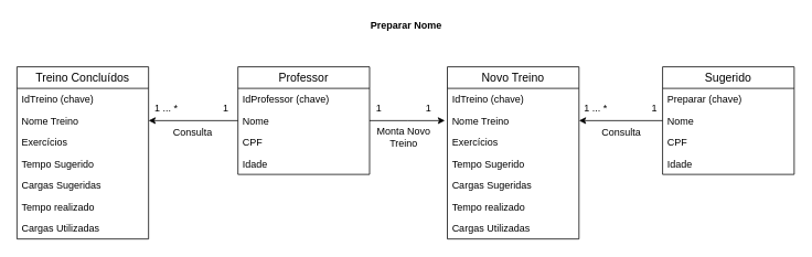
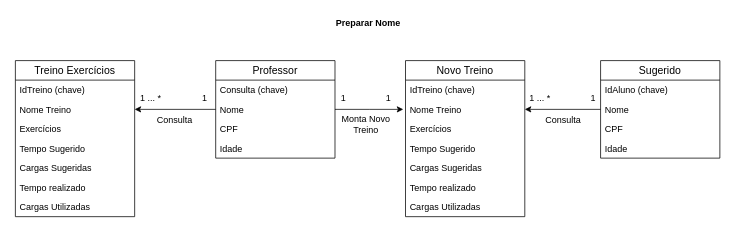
  <mxCell id="0" />
  <mxCell id="1" parent="0" />
  <mxCell id="2" style="edgeStyle=orthogonalEdgeStyle;rounded=0;orthogonalLoop=1;jettySize=auto;html=1;exitX=1;exitY=0.5;exitDx=0;exitDy=0;entryX=0;entryY=0.5;entryDx=0;entryDy=0;" edge="1" parent="1" source="17"><mxGeometry relative="1" as="geometry"><mxPoint x="537" y="145" as="targetPoint" /></mxGeometry></mxCell>
  <mxCell id="3" value="Monta Novo&lt;br&gt;Treino" style="text;html=1;align=center;verticalAlign=middle;resizable=0;points=[];autosize=1;" vertex="1" parent="1"><mxGeometry x="447" y="150" width="80" height="30" as="geometry" /></mxCell>
  <mxCell id="4" value="1" style="text;html=1;align=center;verticalAlign=middle;resizable=0;points=[];autosize=1;" vertex="1" parent="1"><mxGeometry x="447" y="120" width="20" height="20" as="geometry" /></mxCell>
  <mxCell id="5" value="1" style="text;html=1;align=center;verticalAlign=middle;resizable=0;points=[];autosize=1;" vertex="1" parent="1"><mxGeometry x="507" y="120" width="20" height="20" as="geometry" /></mxCell>
  <mxCell id="6" value="&lt;b&gt;Preparar Nome&lt;/b&gt;" style="text;html=1;align=center;verticalAlign=middle;resizable=0;points=[];autosize=1;" vertex="1" parent="1"><mxGeometry x="440" y="20" width="100" height="20" as="geometry" /></mxCell>
  <mxCell id="7" value="Consulta" style="text;html=1;align=center;verticalAlign=middle;resizable=0;points=[];autosize=1;" vertex="1" parent="1"><mxGeometry x="202" y="150" width="60" height="20" as="geometry" /></mxCell>
  <mxCell id="8" value="1 ... *" style="text;html=1;align=center;verticalAlign=middle;resizable=0;points=[];autosize=1;" vertex="1" parent="1"><mxGeometry x="180" y="120" width="40" height="20" as="geometry" /></mxCell>
  <mxCell id="9" style="edgeStyle=orthogonalEdgeStyle;rounded=0;orthogonalLoop=1;jettySize=auto;html=1;exitX=0;exitY=0.5;exitDx=0;exitDy=0;" edge="1" parent="1" source="17" target="22"><mxGeometry relative="1" as="geometry" /></mxCell>
  <mxCell id="10" value="1" style="text;html=1;align=center;verticalAlign=middle;resizable=0;points=[];autosize=1;" vertex="1" parent="1"><mxGeometry x="262" y="120" width="20" height="20" as="geometry" /></mxCell>
  <mxCell id="11" value="Consulta" style="text;html=1;align=center;verticalAlign=middle;resizable=0;points=[];autosize=1;" vertex="1" parent="1"><mxGeometry x="720" y="150" width="60" height="20" as="geometry" /></mxCell>
  <mxCell id="12" value="1 ... *" style="text;html=1;align=center;verticalAlign=middle;resizable=0;points=[];autosize=1;" vertex="1" parent="1"><mxGeometry x="699" y="120" width="40" height="20" as="geometry" /></mxCell>
  <mxCell id="13" value="1" style="text;html=1;align=center;verticalAlign=middle;resizable=0;points=[];autosize=1;" vertex="1" parent="1"><mxGeometry x="780" y="120" width="20" height="20" as="geometry" /></mxCell>
  <mxCell id="14" style="edgeStyle=orthogonalEdgeStyle;rounded=0;orthogonalLoop=1;jettySize=auto;html=1;exitX=0;exitY=0.5;exitDx=0;exitDy=0;entryX=1;entryY=0.5;entryDx=0;entryDy=0;" edge="1" parent="1" source="30" target="35"><mxGeometry relative="1" as="geometry" /></mxCell>
  <mxCell id="15" value="Professor" style="swimlane;fontStyle=0;childLayout=stackLayout;horizontal=1;startSize=26;horizontalStack=0;resizeParent=1;resizeParentMax=0;resizeLast=0;collapsible=1;marginBottom=0;align=center;fontSize=14;" vertex="1" parent="1"><mxGeometry x="287" y="80" width="159" height="130" as="geometry" /></mxCell>
- <mxCell id="16" value="IdProfessor (chave)" style="text;strokeColor=none;fillColor=none;spacingLeft=4;spacingRight=4;overflow=hidden;rotatable=0;points=[[0,0.5],[1,0.5]];portConstraint=eastwest;fontSize=12;" vertex="1" parent="15"><mxGeometry y="26" width="159" height="26" as="geometry" /></mxCell>
+ <mxCell id="16" value="Consulta (chave)" style="text;strokeColor=none;fillColor=none;spacingLeft=4;spacingRight=4;overflow=hidden;rotatable=0;points=[[0,0.5],[1,0.5]];portConstraint=eastwest;fontSize=12;" vertex="1" parent="15"><mxGeometry y="26" width="159" height="26" as="geometry" /></mxCell>
  <mxCell id="17" value="Nome" style="text;strokeColor=none;fillColor=none;spacingLeft=4;spacingRight=4;overflow=hidden;rotatable=0;points=[[0,0.5],[1,0.5]];portConstraint=eastwest;fontSize=12;" vertex="1" parent="15"><mxGeometry y="52" width="159" height="26" as="geometry" /></mxCell>
  <mxCell id="18" value="CPF" style="text;strokeColor=none;fillColor=none;spacingLeft=4;spacingRight=4;overflow=hidden;rotatable=0;points=[[0,0.5],[1,0.5]];portConstraint=eastwest;fontSize=12;" vertex="1" parent="15"><mxGeometry y="78" width="159" height="26" as="geometry" /></mxCell>
  <mxCell id="19" value="Idade" style="text;strokeColor=none;fillColor=none;spacingLeft=4;spacingRight=4;overflow=hidden;rotatable=0;points=[[0,0.5],[1,0.5]];portConstraint=eastwest;fontSize=12;" vertex="1" parent="15"><mxGeometry y="104" width="159" height="26" as="geometry" /></mxCell>
- <mxCell id="20" value="Treino Concluídos" style="swimlane;fontStyle=0;childLayout=stackLayout;horizontal=1;startSize=26;horizontalStack=0;resizeParent=1;resizeParentMax=0;resizeLast=0;collapsible=1;marginBottom=0;align=center;fontSize=14;" vertex="1" parent="1"><mxGeometry x="20" y="80" width="159" height="208" as="geometry" /></mxCell>
+ <mxCell id="20" value="Treino Exercícios" style="swimlane;fontStyle=0;childLayout=stackLayout;horizontal=1;startSize=26;horizontalStack=0;resizeParent=1;resizeParentMax=0;resizeLast=0;collapsible=1;marginBottom=0;align=center;fontSize=14;" vertex="1" parent="1"><mxGeometry x="20" y="80" width="159" height="208" as="geometry" /></mxCell>
  <mxCell id="21" value="IdTreino (chave)" style="text;strokeColor=none;fillColor=none;spacingLeft=4;spacingRight=4;overflow=hidden;rotatable=0;points=[[0,0.5],[1,0.5]];portConstraint=eastwest;fontSize=12;" vertex="1" parent="20"><mxGeometry y="26" width="159" height="26" as="geometry" /></mxCell>
  <mxCell id="22" value="Nome Treino" style="text;strokeColor=none;fillColor=none;spacingLeft=4;spacingRight=4;overflow=hidden;rotatable=0;points=[[0,0.5],[1,0.5]];portConstraint=eastwest;fontSize=12;" vertex="1" parent="20"><mxGeometry y="52" width="159" height="26" as="geometry" /></mxCell>
  <mxCell id="23" value="Exercícios" style="text;strokeColor=none;fillColor=none;spacingLeft=4;spacingRight=4;overflow=hidden;rotatable=0;points=[[0,0.5],[1,0.5]];portConstraint=eastwest;fontSize=12;" vertex="1" parent="20"><mxGeometry y="78" width="159" height="26" as="geometry" /></mxCell>
  <mxCell id="24" value="Tempo Sugerido" style="text;strokeColor=none;fillColor=none;spacingLeft=4;spacingRight=4;overflow=hidden;rotatable=0;points=[[0,0.5],[1,0.5]];portConstraint=eastwest;fontSize=12;" vertex="1" parent="20"><mxGeometry y="104" width="159" height="26" as="geometry" /></mxCell>
  <mxCell id="25" value="Cargas Sugeridas" style="text;strokeColor=none;fillColor=none;spacingLeft=4;spacingRight=4;overflow=hidden;rotatable=0;points=[[0,0.5],[1,0.5]];portConstraint=eastwest;fontSize=12;" vertex="1" parent="20"><mxGeometry y="130" width="159" height="26" as="geometry" /></mxCell>
  <mxCell id="26" value="Tempo realizado" style="text;strokeColor=none;fillColor=none;spacingLeft=4;spacingRight=4;overflow=hidden;rotatable=0;points=[[0,0.5],[1,0.5]];portConstraint=eastwest;fontSize=12;" vertex="1" parent="20"><mxGeometry y="156" width="159" height="26" as="geometry" /></mxCell>
  <mxCell id="27" value="Cargas Utilizadas" style="text;strokeColor=none;fillColor=none;spacingLeft=4;spacingRight=4;overflow=hidden;rotatable=0;points=[[0,0.5],[1,0.5]];portConstraint=eastwest;fontSize=12;" vertex="1" parent="20"><mxGeometry y="182" width="159" height="26" as="geometry" /></mxCell>
  <mxCell id="28" value="Sugerido" style="swimlane;fontStyle=0;childLayout=stackLayout;horizontal=1;startSize=26;horizontalStack=0;resizeParent=1;resizeParentMax=0;resizeLast=0;collapsible=1;marginBottom=0;align=center;fontSize=14;" vertex="1" parent="1"><mxGeometry x="800" y="80" width="159" height="130" as="geometry" /></mxCell>
- <mxCell id="29" value="Preparar (chave)" style="text;strokeColor=none;fillColor=none;spacingLeft=4;spacingRight=4;overflow=hidden;rotatable=0;points=[[0,0.5],[1,0.5]];portConstraint=eastwest;fontSize=12;" vertex="1" parent="28"><mxGeometry y="26" width="159" height="26" as="geometry" /></mxCell>
+ <mxCell id="29" value="IdAluno (chave)" style="text;strokeColor=none;fillColor=none;spacingLeft=4;spacingRight=4;overflow=hidden;rotatable=0;points=[[0,0.5],[1,0.5]];portConstraint=eastwest;fontSize=12;" vertex="1" parent="28"><mxGeometry y="26" width="159" height="26" as="geometry" /></mxCell>
  <mxCell id="30" value="Nome" style="text;strokeColor=none;fillColor=none;spacingLeft=4;spacingRight=4;overflow=hidden;rotatable=0;points=[[0,0.5],[1,0.5]];portConstraint=eastwest;fontSize=12;" vertex="1" parent="28"><mxGeometry y="52" width="159" height="26" as="geometry" /></mxCell>
  <mxCell id="31" value="CPF" style="text;strokeColor=none;fillColor=none;spacingLeft=4;spacingRight=4;overflow=hidden;rotatable=0;points=[[0,0.5],[1,0.5]];portConstraint=eastwest;fontSize=12;" vertex="1" parent="28"><mxGeometry y="78" width="159" height="26" as="geometry" /></mxCell>
  <mxCell id="32" value="Idade" style="text;strokeColor=none;fillColor=none;spacingLeft=4;spacingRight=4;overflow=hidden;rotatable=0;points=[[0,0.5],[1,0.5]];portConstraint=eastwest;fontSize=12;" vertex="1" parent="28"><mxGeometry y="104" width="159" height="26" as="geometry" /></mxCell>
  <mxCell id="33" value="Novo Treino" style="swimlane;fontStyle=0;childLayout=stackLayout;horizontal=1;startSize=26;horizontalStack=0;resizeParent=1;resizeParentMax=0;resizeLast=0;collapsible=1;marginBottom=0;align=center;fontSize=14;" vertex="1" parent="1"><mxGeometry x="540" y="80" width="159" height="208" as="geometry" /></mxCell>
  <mxCell id="34" value="IdTreino (chave)" style="text;strokeColor=none;fillColor=none;spacingLeft=4;spacingRight=4;overflow=hidden;rotatable=0;points=[[0,0.5],[1,0.5]];portConstraint=eastwest;fontSize=12;" vertex="1" parent="33"><mxGeometry y="26" width="159" height="26" as="geometry" /></mxCell>
  <mxCell id="35" value="Nome Treino" style="text;strokeColor=none;fillColor=none;spacingLeft=4;spacingRight=4;overflow=hidden;rotatable=0;points=[[0,0.5],[1,0.5]];portConstraint=eastwest;fontSize=12;" vertex="1" parent="33"><mxGeometry y="52" width="159" height="26" as="geometry" /></mxCell>
  <mxCell id="36" value="Exercícios" style="text;strokeColor=none;fillColor=none;spacingLeft=4;spacingRight=4;overflow=hidden;rotatable=0;points=[[0,0.5],[1,0.5]];portConstraint=eastwest;fontSize=12;" vertex="1" parent="33"><mxGeometry y="78" width="159" height="26" as="geometry" /></mxCell>
  <mxCell id="37" value="Tempo Sugerido" style="text;strokeColor=none;fillColor=none;spacingLeft=4;spacingRight=4;overflow=hidden;rotatable=0;points=[[0,0.5],[1,0.5]];portConstraint=eastwest;fontSize=12;" vertex="1" parent="33"><mxGeometry y="104" width="159" height="26" as="geometry" /></mxCell>
  <mxCell id="38" value="Cargas Sugeridas" style="text;strokeColor=none;fillColor=none;spacingLeft=4;spacingRight=4;overflow=hidden;rotatable=0;points=[[0,0.5],[1,0.5]];portConstraint=eastwest;fontSize=12;" vertex="1" parent="33"><mxGeometry y="130" width="159" height="26" as="geometry" /></mxCell>
  <mxCell id="39" value="Tempo realizado" style="text;strokeColor=none;fillColor=none;spacingLeft=4;spacingRight=4;overflow=hidden;rotatable=0;points=[[0,0.5],[1,0.5]];portConstraint=eastwest;fontSize=12;" vertex="1" parent="33"><mxGeometry y="156" width="159" height="26" as="geometry" /></mxCell>
  <mxCell id="40" value="Cargas Utilizadas" style="text;strokeColor=none;fillColor=none;spacingLeft=4;spacingRight=4;overflow=hidden;rotatable=0;points=[[0,0.5],[1,0.5]];portConstraint=eastwest;fontSize=12;" vertex="1" parent="33"><mxGeometry y="182" width="159" height="26" as="geometry" /></mxCell>
